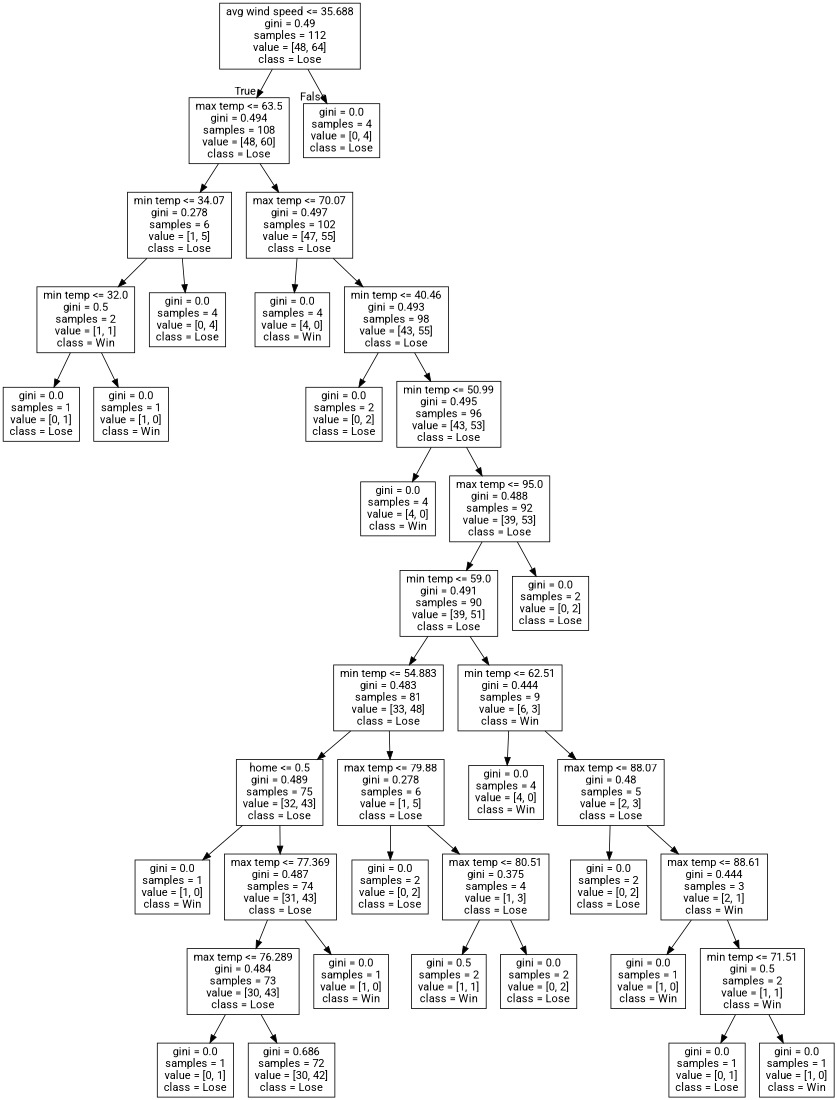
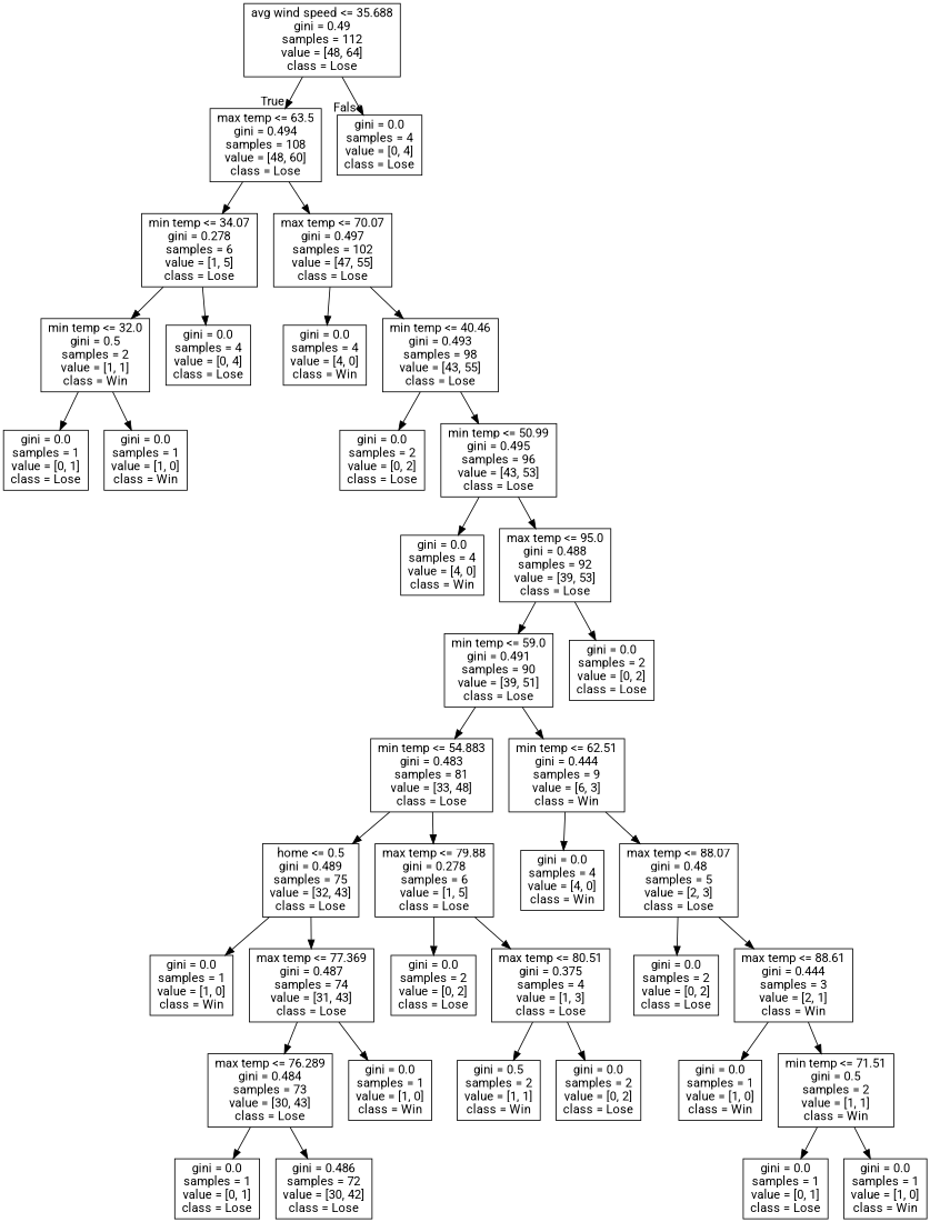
  digraph {
    fontname=Roboto
    node [shape=box fontname=Roboto]
    edge [fontname=Roboto]
    n1 [label="avg wind speed <= 35.688\ngini = 0.49\nsamples = 112\nvalue = [48, 64]\nclass = Lose"]
    n2 [label="max temp <= 63.5\ngini = 0.494\nsamples = 108\nvalue = [48, 60]\nclass = Lose"]
    n3 [label="gini = 0.0\nsamples = 4\nvalue = [0, 4]\nclass = Lose"]
    n4 [label="min temp <= 34.07\ngini = 0.278\nsamples = 6\nvalue = [1, 5]\nclass = Lose"]
    n5 [label="max temp <= 70.07\ngini = 0.497\nsamples = 102\nvalue = [47, 55]\nclass = Lose"]
    n6 [label="min temp <= 32.0\ngini = 0.5\nsamples = 2\nvalue = [1, 1]\nclass = Win"]
    n7 [label="gini = 0.0\nsamples = 4\nvalue = [0, 4]\nclass = Lose"]
    n8 [label="gini = 0.0\nsamples = 1\nvalue = [0, 1]\nclass = Lose"]
    n9 [label="gini = 0.0\nsamples = 1\nvalue = [1, 0]\nclass = Win"]
    n10 [label="gini = 0.0\nsamples = 4\nvalue = [4, 0]\nclass = Win"]
    n11 [label="min temp <= 40.46\ngini = 0.493\nsamples = 98\nvalue = [43, 55]\nclass = Lose"]
    n12 [label="gini = 0.0\nsamples = 2\nvalue = [0, 2]\nclass = Lose"]
    n13 [label="min temp <= 50.99\ngini = 0.495\nsamples = 96\nvalue = [43, 53]\nclass = Lose"]
    n14 [label="gini = 0.0\nsamples = 4\nvalue = [4, 0]\nclass = Win"]
    n15 [label="max temp <= 95.0\ngini = 0.488\nsamples = 92\nvalue = [39, 53]\nclass = Lose"]
    n16 [label="min temp <= 59.0\ngini = 0.491\nsamples = 90\nvalue = [39, 51]\nclass = Lose"]
    n17 [label="gini = 0.0\nsamples = 2\nvalue = [0, 2]\nclass = Lose"]
    n18 [label="min temp <= 54.883\ngini = 0.483\nsamples = 81\nvalue = [33, 48]\nclass = Lose"]
    n19 [label="min temp <= 62.51\ngini = 0.444\nsamples = 9\nvalue = [6, 3]\nclass = Win"]
    n20 [label="home <= 0.5\ngini = 0.489\nsamples = 75\nvalue = [32, 43]\nclass = Lose"]
    n21 [label="max temp <= 79.88\ngini = 0.278\nsamples = 6\nvalue = [1, 5]\nclass = Lose"]
    n22 [label="gini = 0.0\nsamples = 1\nvalue = [1, 0]\nclass = Win"]
    n23 [label="max temp <= 77.369\ngini = 0.487\nsamples = 74\nvalue = [31, 43]\nclass = Lose"]
    n24 [label="max temp <= 76.289\ngini = 0.484\nsamples = 73\nvalue = [30, 43]\nclass = Lose"]
    n25 [label="gini = 0.0\nsamples = 1\nvalue = [1, 0]\nclass = Win"]
    n26 [label="gini = 0.0\nsamples = 1\nvalue = [0, 1]\nclass = Lose"]
-   n27 [label="gini = 0.686\nsamples = 72\nvalue = [30, 42]\nclass = Lose"]
+   n27 [label="gini = 0.486\nsamples = 72\nvalue = [30, 42]\nclass = Lose"]
    n28 [label="gini = 0.0\nsamples = 2\nvalue = [0, 2]\nclass = Lose"]
    n29 [label="max temp <= 80.51\ngini = 0.375\nsamples = 4\nvalue = [1, 3]\nclass = Lose"]
    n30 [label="gini = 0.5\nsamples = 2\nvalue = [1, 1]\nclass = Win"]
    n31 [label="gini = 0.0\nsamples = 2\nvalue = [0, 2]\nclass = Lose"]
    n32 [label="gini = 0.0\nsamples = 4\nvalue = [4, 0]\nclass = Win"]
    n33 [label="max temp <= 88.07\ngini = 0.48\nsamples = 5\nvalue = [2, 3]\nclass = Lose"]
    n34 [label="gini = 0.0\nsamples = 2\nvalue = [0, 2]\nclass = Lose"]
    n35 [label="max temp <= 88.61\ngini = 0.444\nsamples = 3\nvalue = [2, 1]\nclass = Win"]
    n36 [label="gini = 0.0\nsamples = 1\nvalue = [1, 0]\nclass = Win"]
    n37 [label="min temp <= 71.51\ngini = 0.5\nsamples = 2\nvalue = [1, 1]\nclass = Win"]
    n38 [label="gini = 0.0\nsamples = 1\nvalue = [0, 1]\nclass = Lose"]
    n39 [label="gini = 0.0\nsamples = 1\nvalue = [1, 0]\nclass = Win"]
    n1 -> n2 [headlabel=True labelangle=45 labeldistance=2.5]
    n1 -> n3 [headlabel=False labelangle=-45 labeldistance=2.5]
    n2 -> n4
    n2 -> n5
    n4 -> n6
    n4 -> n7
    n5 -> n10
    n5 -> n11
    n6 -> n8
    n6 -> n9
    n11 -> n12
    n11 -> n13
    n13 -> n14
    n13 -> n15
    n15 -> n16
    n15 -> n17
    n16 -> n18
    n16 -> n19
    n18 -> n20
    n18 -> n21
    n19 -> n32
    n19 -> n33
    n20 -> n22
    n20 -> n23
    n21 -> n28
    n21 -> n29
    n23 -> n24
    n23 -> n25
    n24 -> n26
    n24 -> n27
    n29 -> n30
    n29 -> n31
    n33 -> n34
    n33 -> n35
    n35 -> n36
    n35 -> n37
    n37 -> n38
    n37 -> n39
  }
